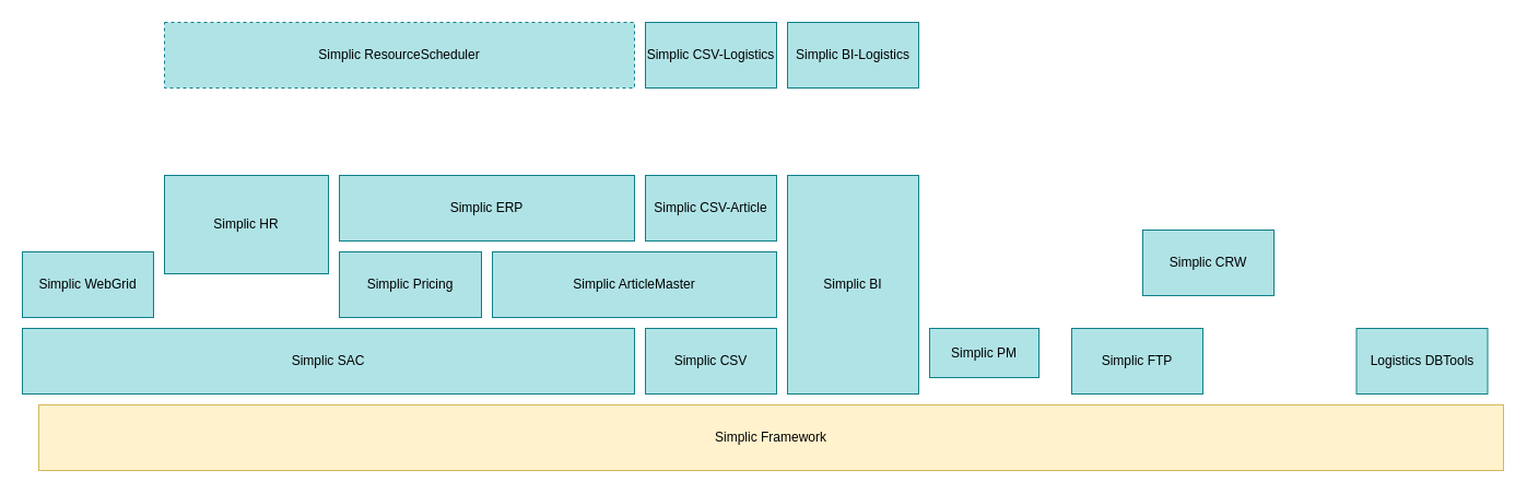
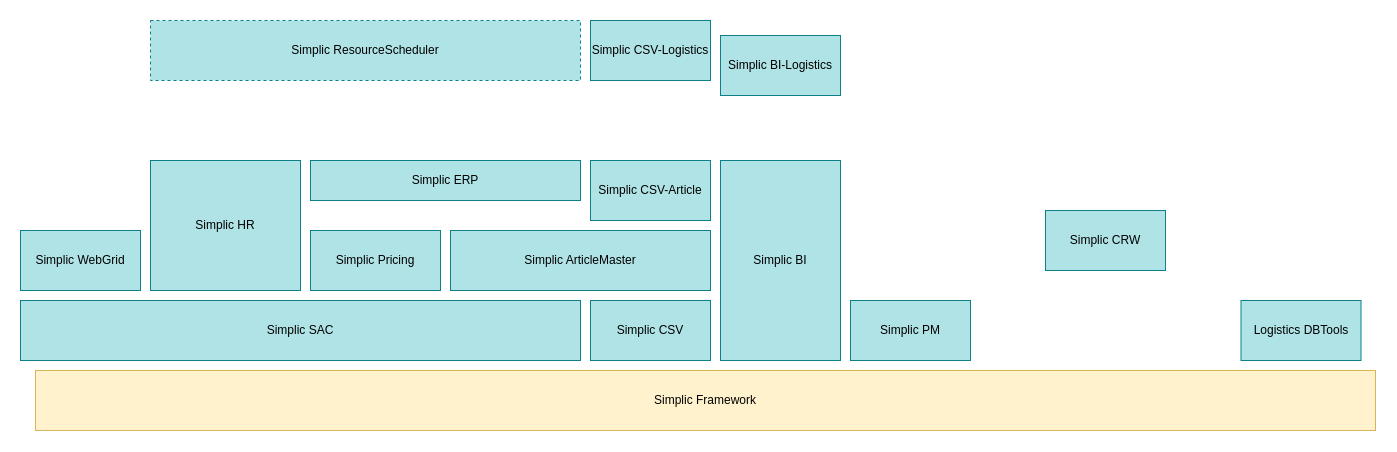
  <mxCell id="0" />
  <mxCell id="1" parent="0" />
  <mxCell id="2" value="Simplic Framework" style="rounded=0;whiteSpace=wrap;html=1;fillColor=#fff2cc;strokeColor=#d6b656;" vertex="1" parent="1"><mxGeometry x="35" y="370" width="1340" height="60" as="geometry" /></mxCell>
  <mxCell id="3" value="Simplic SAC" style="rounded=0;whiteSpace=wrap;html=1;fillColor=#b0e3e6;strokeColor=#0e8088;" vertex="1" parent="1"><mxGeometry x="20" y="300" width="560" height="60" as="geometry" /></mxCell>
  <mxCell id="4" value="Simplic Pricing" style="rounded=0;whiteSpace=wrap;html=1;fillColor=#b0e3e6;strokeColor=#0e8088;" vertex="1" parent="1"><mxGeometry x="310" y="230" width="130" height="60" as="geometry" /></mxCell>
- <mxCell id="5" value="Simplic HR" style="rounded=0;whiteSpace=wrap;html=1;strokeColor=#0e8088;fillColor=#b0e3e6;" vertex="1" parent="1"><mxGeometry x="150" y="160" width="150" height="90" as="geometry" /></mxCell>
+ <mxCell id="5" value="Simplic HR" style="rounded=0;whiteSpace=wrap;html=1;strokeColor=#0e8088;fillColor=#b0e3e6;" vertex="1" parent="1"><mxGeometry x="150" y="160" width="150" height="130" as="geometry" /></mxCell>
  <mxCell id="6" value="Simplic ArticleMaster" style="rounded=0;whiteSpace=wrap;html=1;fillColor=#b0e3e6;strokeColor=#0e8088;" vertex="1" parent="1"><mxGeometry x="450" y="230" width="260" height="60" as="geometry" /></mxCell>
- <mxCell id="7" value="Simplic ERP" style="rounded=0;whiteSpace=wrap;html=1;fillColor=#b0e3e6;strokeColor=#0e8088;" vertex="1" parent="1"><mxGeometry x="310" y="160" width="270" height="60" as="geometry" /></mxCell>
- <mxCell id="8" value="Simplic FTP" style="rounded=0;whiteSpace=wrap;html=1;fillColor=#b0e3e6;strokeColor=#0e8088;" vertex="1" parent="1"><mxGeometry x="980" y="300" width="120" height="60" as="geometry" /></mxCell>
- <mxCell id="9" value="Simplic PM" style="rounded=0;whiteSpace=wrap;html=1;fillColor=#b0e3e6;strokeColor=#0e8088;" vertex="1" parent="1"><mxGeometry x="850" y="300" width="100" height="45" as="geometry" /></mxCell>
+ <mxCell id="7" value="Simplic ERP" style="rounded=0;whiteSpace=wrap;html=1;fillColor=#b0e3e6;strokeColor=#0e8088;" vertex="1" parent="1"><mxGeometry x="310" y="160" width="270" height="40" as="geometry" /></mxCell>
+ <mxCell id="9" value="Simplic PM" style="rounded=0;whiteSpace=wrap;html=1;fillColor=#b0e3e6;strokeColor=#0e8088;" vertex="1" parent="1"><mxGeometry x="850" y="300" width="120" height="60" as="geometry" /></mxCell>
  <mxCell id="10" value="Simplic ResourceScheduler" style="rounded=0;whiteSpace=wrap;html=1;fillColor=#b0e3e6;strokeColor=#0e8088;dashed=1;" vertex="1" parent="1"><mxGeometry x="150" y="20" width="430" height="60" as="geometry" /></mxCell>
  <mxCell id="11" value="Simplic CSV" style="rounded=0;whiteSpace=wrap;html=1;fillColor=#b0e3e6;strokeColor=#0e8088;" vertex="1" parent="1"><mxGeometry x="590" y="300" width="120" height="60" as="geometry" /></mxCell>
  <mxCell id="12" value="Simplic CSV-Article" style="rounded=0;whiteSpace=wrap;html=1;fillColor=#b0e3e6;strokeColor=#0e8088;" vertex="1" parent="1"><mxGeometry x="590" y="160" width="120" height="60" as="geometry" /></mxCell>
  <mxCell id="13" value="Simplic CSV-Logistics" style="rounded=0;whiteSpace=wrap;html=1;fillColor=#b0e3e6;strokeColor=#0e8088;" vertex="1" parent="1"><mxGeometry x="590" y="20" width="120" height="60" as="geometry" /></mxCell>
  <mxCell id="14" value="Simplic BI" style="rounded=0;whiteSpace=wrap;html=1;fillColor=#b0e3e6;strokeColor=#0e8088;" vertex="1" parent="1"><mxGeometry x="720" y="160" width="120" height="200" as="geometry" /></mxCell>
  <mxCell id="15" value="Simplic CRW" style="rounded=0;whiteSpace=wrap;html=1;fillColor=#b0e3e6;strokeColor=#0e8088;" vertex="1" parent="1"><mxGeometry x="1045" y="210" width="120" height="60" as="geometry" /></mxCell>
  <mxCell id="16" value="Simplic WebGrid" style="rounded=0;whiteSpace=wrap;html=1;strokeColor=#0e8088;fillColor=#b0e3e6;" vertex="1" parent="1"><mxGeometry x="20" y="230" width="120" height="60" as="geometry" /></mxCell>
  <mxCell id="17" value="Logistics DBTools" style="rounded=0;whiteSpace=wrap;html=1;fillColor=#b0e3e6;strokeColor=#0e8088;" vertex="1" parent="1"><mxGeometry x="1240.5" y="300" width="120" height="60" as="geometry" /></mxCell>
  <mxCell id="18" value="Simplic CSV" style="rounded=0;whiteSpace=wrap;html=1;fillColor=#b0e3e6;strokeColor=#0e8088;" vertex="1" parent="1"><mxGeometry x="590" y="300" width="120" height="60" as="geometry" /></mxCell>
  <mxCell id="19" value="Simplic SAC" style="rounded=0;whiteSpace=wrap;html=1;fillColor=#b0e3e6;strokeColor=#0e8088;" vertex="1" parent="1"><mxGeometry x="20" y="300" width="560" height="60" as="geometry" /></mxCell>
- <mxCell id="20" value="Simplic BI-Logistics" style="rounded=0;whiteSpace=wrap;html=1;fillColor=#b0e3e6;strokeColor=#0e8088;" vertex="1" parent="1"><mxGeometry x="720" y="20" width="120" height="60" as="geometry" /></mxCell>
+ <mxCell id="20" value="Simplic BI-Logistics" style="rounded=0;whiteSpace=wrap;html=1;fillColor=#b0e3e6;strokeColor=#0e8088;" vertex="1" parent="1"><mxGeometry x="720" y="35" width="120" height="60" as="geometry" /></mxCell>
